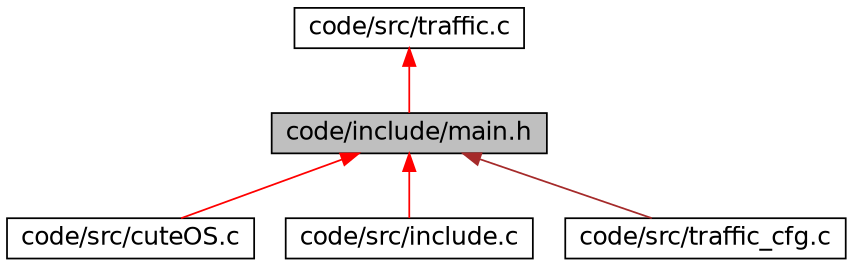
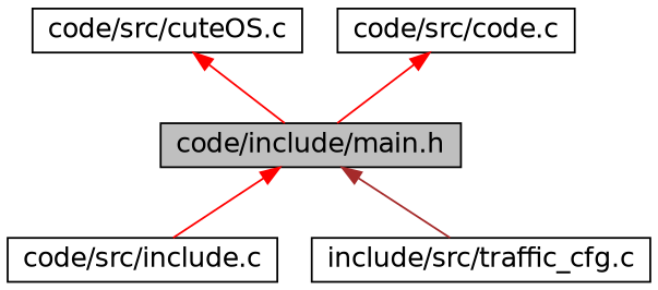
  digraph {
    node [color=black fillcolor=white fontname=Helvetica fontsize=14 shape=record style=filled]
    edge [color=red dir=back fontname=Helvetica fontsize=14 labelfontname=Helvetica labelfontsize=14 style=solid]
    n1 [fillcolor=grey75 fontcolor=black height=0.2 label="code/include/main.h" width=0.4]
    n2 [height=0.2 label="code/src/cuteOS.c" width=0.4]
    n3 [height=0.2 label="code/src/include.c" width=0.4]
-   n4 [height=0.2 label="code/src/traffic_cfg.c" width=0.4]
-   n5 [height=0.2 label="code/src/traffic.c" width=0.4]
-   n1 -> n2
+   n4 [height=0.2 label="include/src/traffic_cfg.c" width=0.4]
+   n5 [height=0.2 label="code/src/code.c" width=0.4]
+   n2 -> n1
    n1 -> n3
    n1 -> n4 [color=brown]
    n5 -> n1
  }
